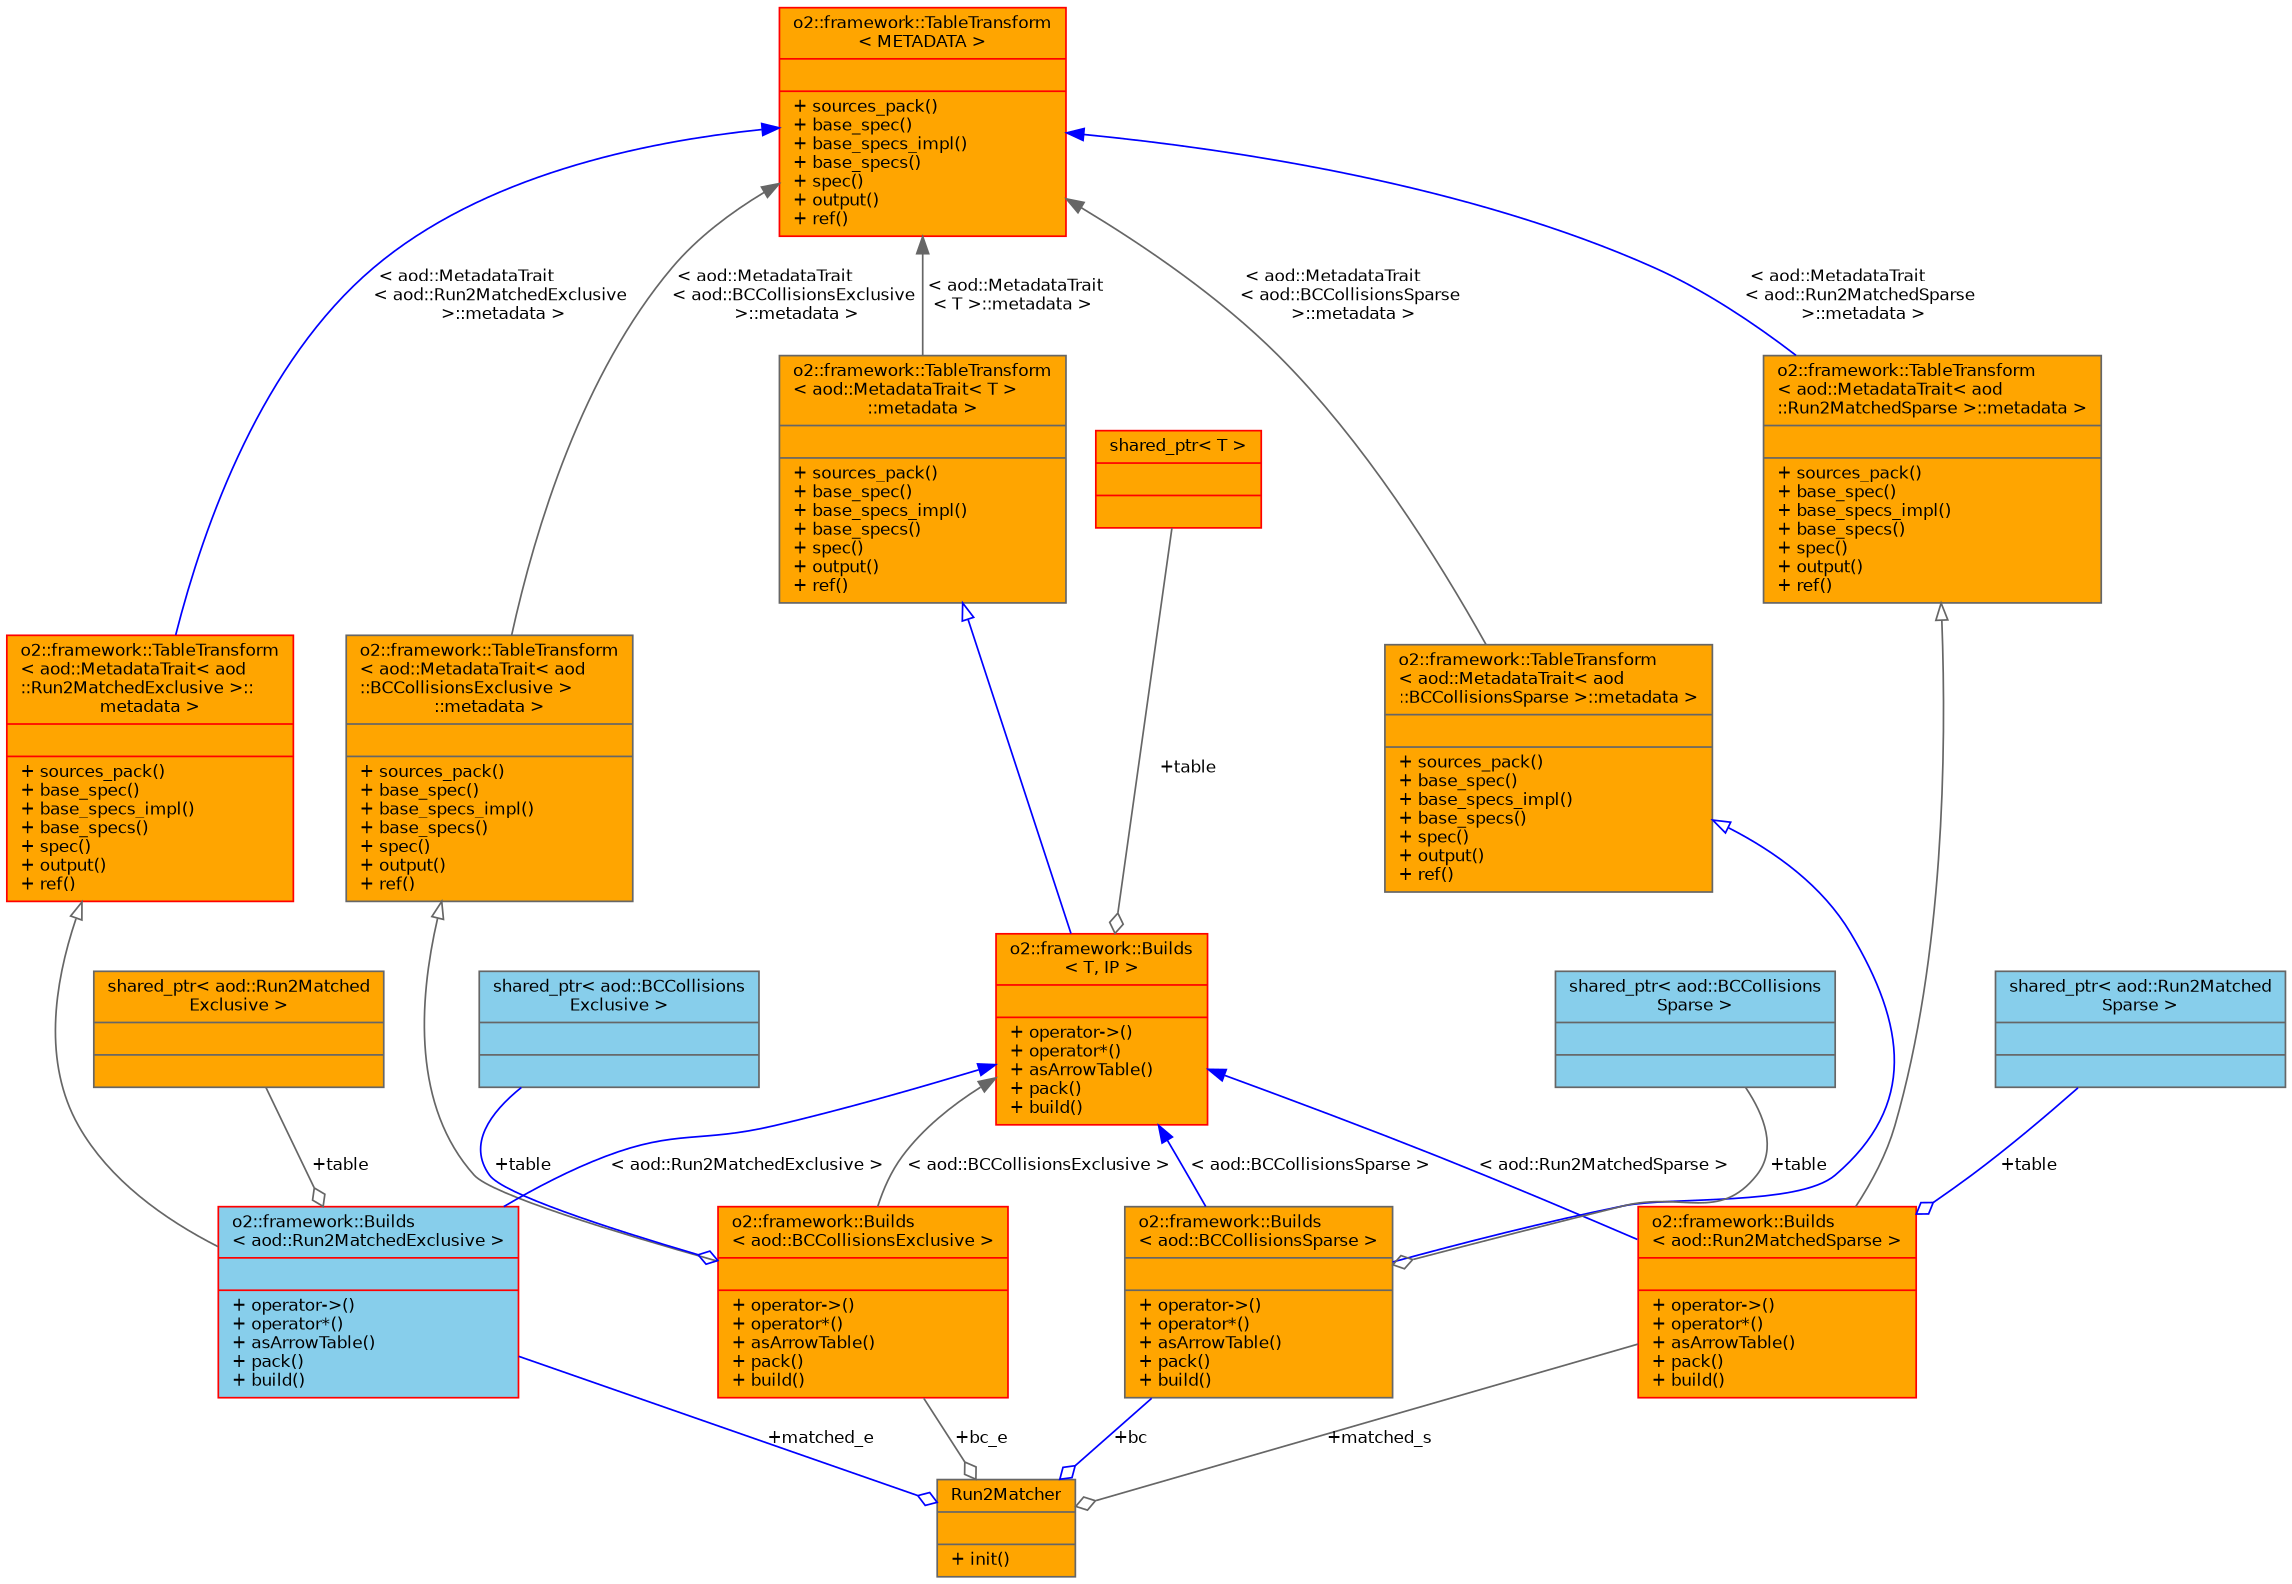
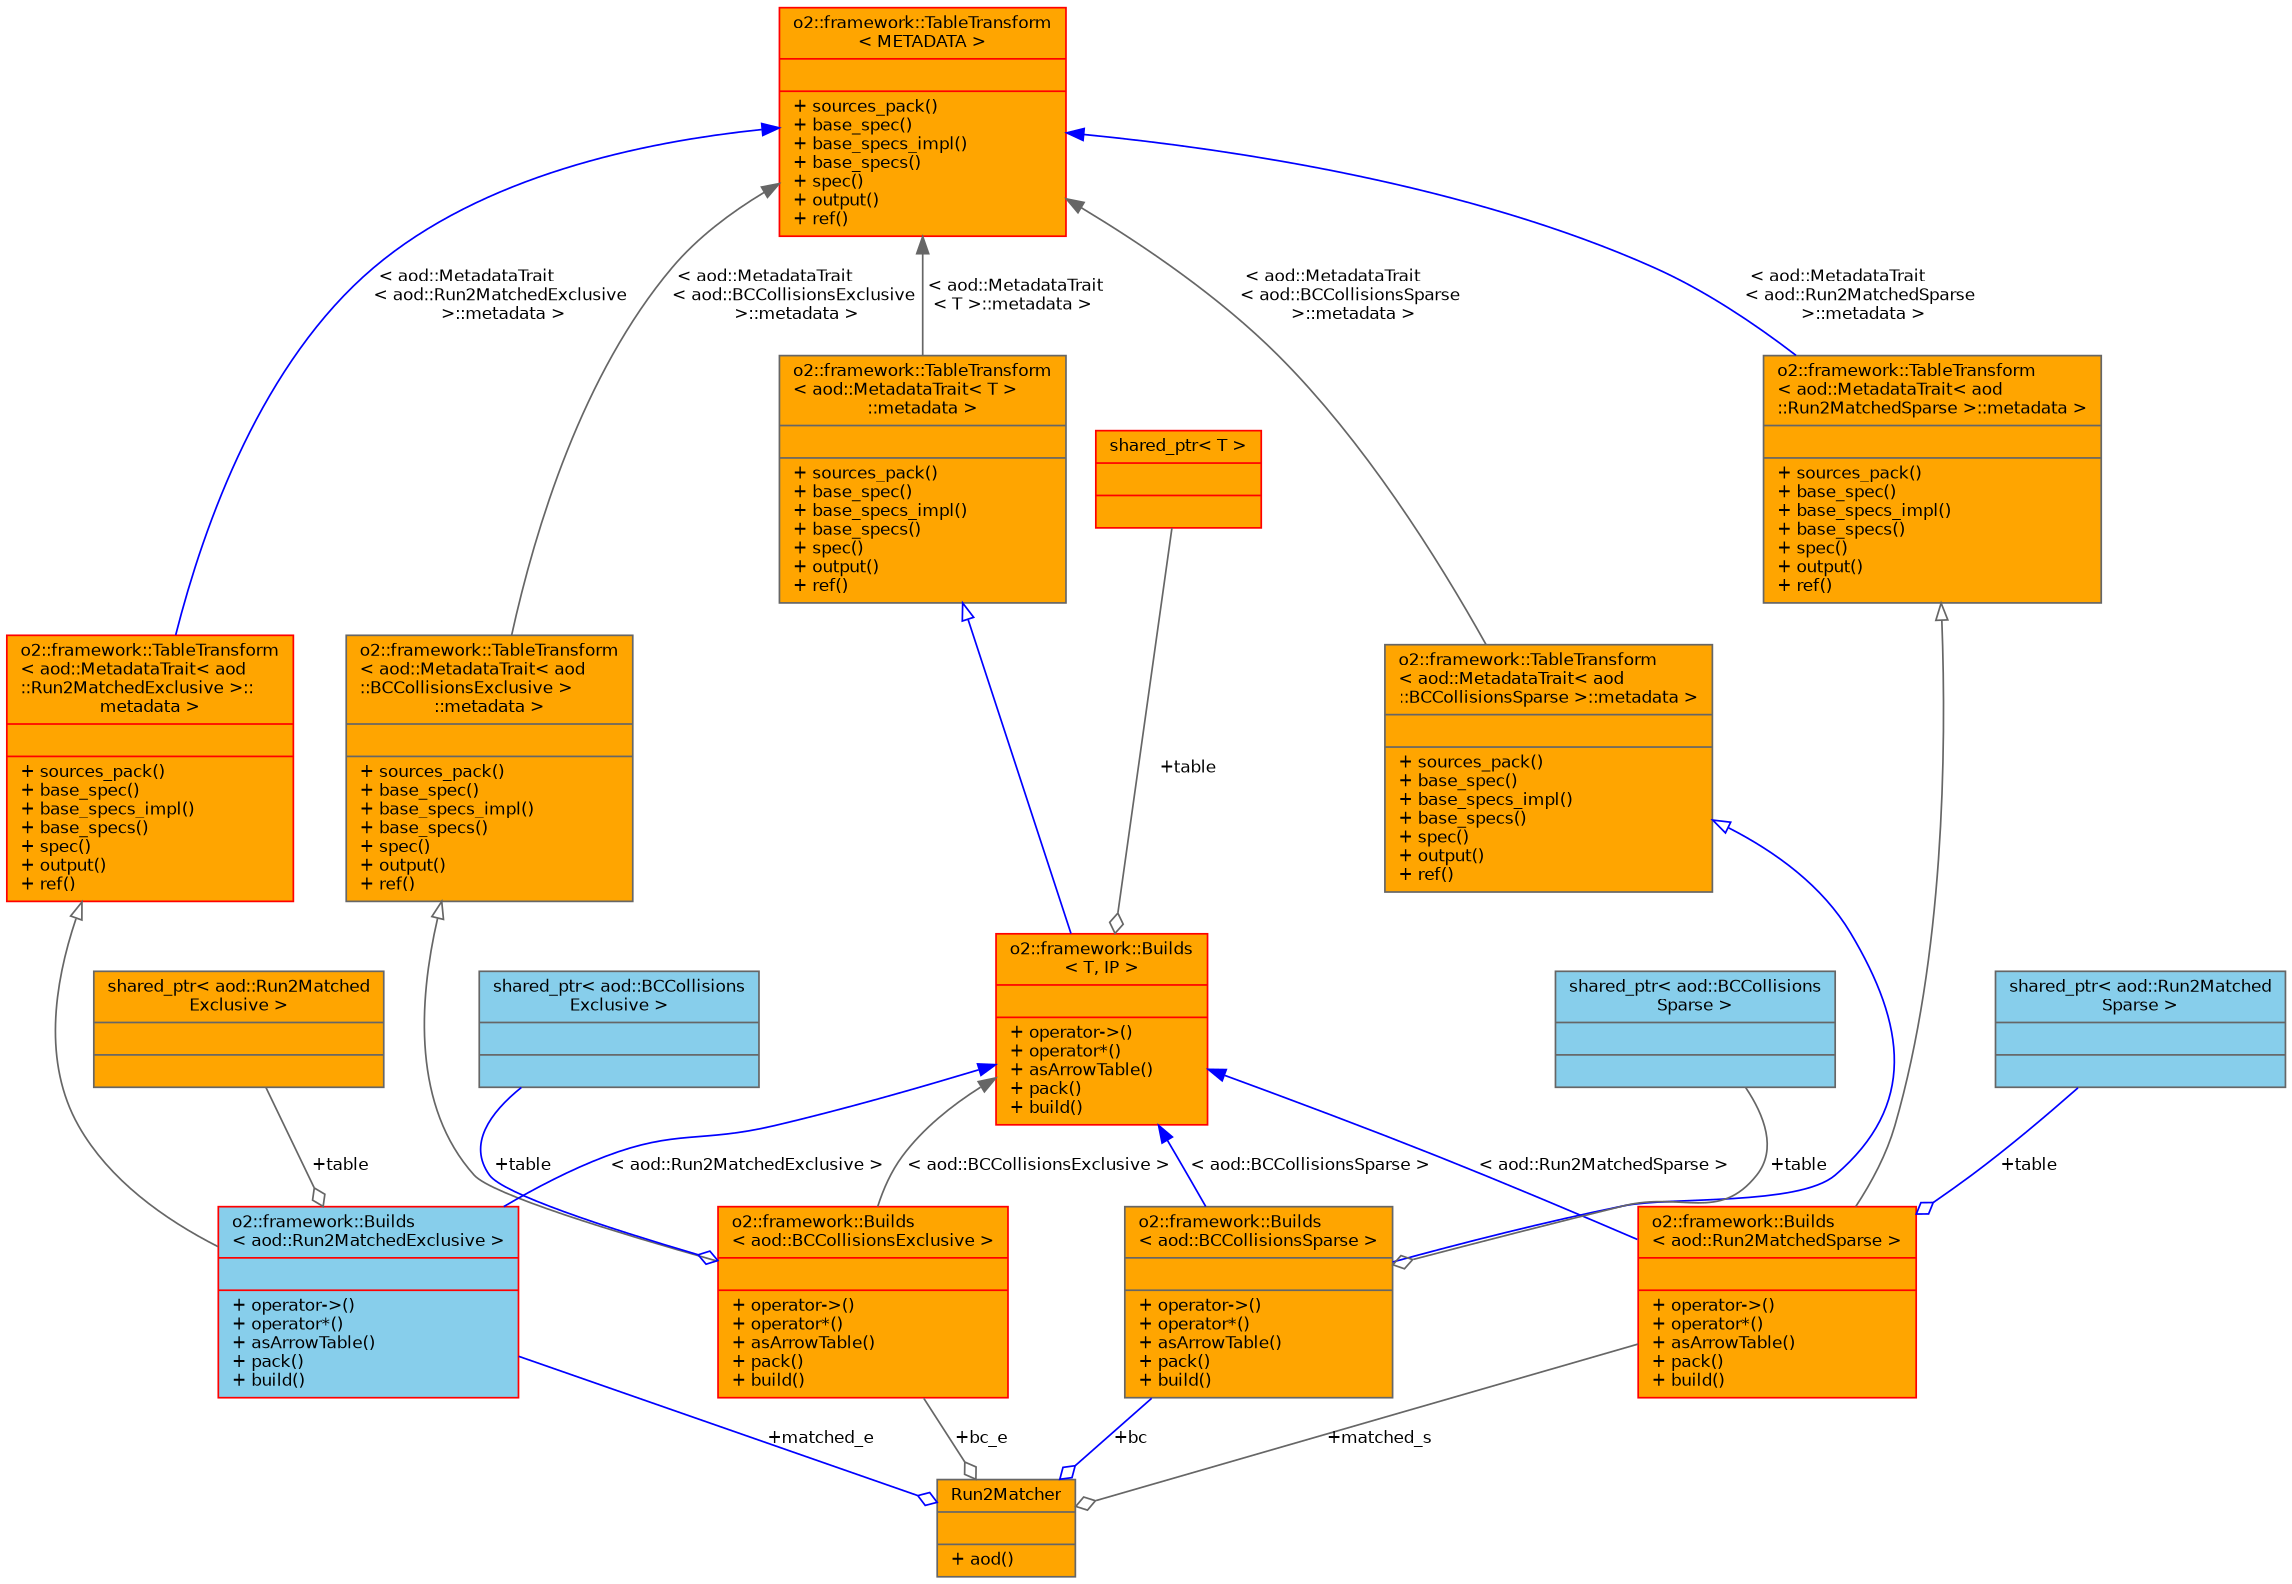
  digraph {
    node [color=gray40 fillcolor=orange fontname=Helvetica fontsize=10 shape=record style=filled]
    edge [color=gray40 fontname=Helvetica fontsize=10 labelfontname=Helvetica labelfontsize=10 style=solid dir=back]
-   n1 [fontcolor=black height=0.2 label="{Run2Matcher\n||+ init()\l}" width=0.4]
+   n1 [fontcolor=black height=0.2 label="{Run2Matcher\n||+ aod()\l}" width=0.4]
    n2 [color=red height=0.2 label="{o2::framework::Builds\l\< aod::Run2MatchedExclusive \>\n||+ operator-\>()\l+ operator*()\l+ asArrowTable()\l+ pack()\l+ build()\l}" width=0.4 fillcolor=skyblue]
    n3 [color=red height=0.2 label="{o2::framework::TableTransform\l\< aod::MetadataTrait\< aod\l::Run2MatchedExclusive \>::\lmetadata \>\n||+ sources_pack()\l+ base_spec()\l+ base_specs_impl()\l+ base_specs()\l+ spec()\l+ output()\l+ ref()\l}" width=0.4]
    n4 [color=red height=0.2 label="{o2::framework::TableTransform\l\< METADATA \>\n||+ sources_pack()\l+ base_spec()\l+ base_specs_impl()\l+ base_specs()\l+ spec()\l+ output()\l+ ref()\l}" width=0.4]
    n5 [height=0.2 label="{o2::framework::TableTransform\l\< aod::MetadataTrait\< T \>\l::metadata \>\n||+ sources_pack()\l+ base_spec()\l+ base_specs_impl()\l+ base_specs()\l+ spec()\l+ output()\l+ ref()\l}" width=0.4]
    n6 [height=0.2 label="{o2::framework::TableTransform\l\< aod::MetadataTrait\< aod\l::BCCollisionsExclusive \>\l::metadata \>\n||+ sources_pack()\l+ base_spec()\l+ base_specs_impl()\l+ base_specs()\l+ spec()\l+ output()\l+ ref()\l}" width=0.4]
    n7 [height=0.2 label="{o2::framework::TableTransform\l\< aod::MetadataTrait\< aod\l::BCCollisionsSparse \>::metadata \>\n||+ sources_pack()\l+ base_spec()\l+ base_specs_impl()\l+ base_specs()\l+ spec()\l+ output()\l+ ref()\l}" width=0.4]
    n8 [height=0.2 label="{o2::framework::TableTransform\l\< aod::MetadataTrait\< aod\l::Run2MatchedSparse \>::metadata \>\n||+ sources_pack()\l+ base_spec()\l+ base_specs_impl()\l+ base_specs()\l+ spec()\l+ output()\l+ ref()\l}" width=0.4]
    n9 [height=0.2 label="{shared_ptr\< aod::Run2Matched\lExclusive \>\n||}" width=0.4]
    n10 [color=red height=0.2 label="{o2::framework::Builds\l\< T, IP \>\n||+ operator-\>()\l+ operator*()\l+ asArrowTable()\l+ pack()\l+ build()\l}" width=0.4]
    n11 [color=red height=0.2 label="{o2::framework::Builds\l\< aod::BCCollisionsExclusive \>\n||+ operator-\>()\l+ operator*()\l+ asArrowTable()\l+ pack()\l+ build()\l}" width=0.4]
    n12 [height=0.2 label="{o2::framework::Builds\l\< aod::BCCollisionsSparse \>\n||+ operator-\>()\l+ operator*()\l+ asArrowTable()\l+ pack()\l+ build()\l}" width=0.4]
    n13 [color=red height=0.2 label="{o2::framework::Builds\l\< aod::Run2MatchedSparse \>\n||+ operator-\>()\l+ operator*()\l+ asArrowTable()\l+ pack()\l+ build()\l}" width=0.4]
    n14 [color=red height=0.2 label="{shared_ptr\< T \>\n||}" width=0.4]
    n15 [height=0.2 label="{shared_ptr\< aod::BCCollisions\lExclusive \>\n||}" width=0.4 fillcolor=skyblue]
    n16 [height=0.2 label="{shared_ptr\< aod::BCCollisions\lSparse \>\n||}" width=0.4 fillcolor=skyblue]
    n17 [height=0.2 label="{shared_ptr\< aod::Run2Matched\lSparse \>\n||}" width=0.4 fillcolor=skyblue]
    n2 -> n1 [arrowhead=odiamond color=blue label=" +matched_e" dir=""]
    n3 -> n2 [arrowtail=onormal]
    n4 -> n3 [color=blue label=" \< aod::MetadataTrait\l\< aod::Run2MatchedExclusive\l \>::metadata \>"]
    n4 -> n5 [label=" \< aod::MetadataTrait\l\< T \>::metadata \>"]
    n4 -> n6 [label=" \< aod::MetadataTrait\l\< aod::BCCollisionsExclusive\l \>::metadata \>"]
    n4 -> n7 [label=" \< aod::MetadataTrait\l\< aod::BCCollisionsSparse\l \>::metadata \>"]
    n4 -> n8 [color=blue label=" \< aod::MetadataTrait\l\< aod::Run2MatchedSparse\l \>::metadata \>"]
    n5 -> n10 [arrowtail=onormal color=blue]
    n6 -> n11 [arrowtail=onormal]
    n7 -> n12 [arrowtail=onormal color=blue]
    n8 -> n13 [arrowtail=onormal]
    n9 -> n2 [arrowhead=odiamond label=" +table" dir=""]
    n10 -> n2 [color=blue label=" \< aod::Run2MatchedExclusive \>"]
    n10 -> n11 [label=" \< aod::BCCollisionsExclusive \>"]
    n10 -> n12 [color=blue label=" \< aod::BCCollisionsSparse \>"]
    n10 -> n13 [color=blue label=" \< aod::Run2MatchedSparse \>"]
    n11 -> n1 [arrowhead=odiamond label=" +bc_e" dir=""]
    n12 -> n1 [arrowhead=odiamond color=blue label=" +bc" dir=""]
    n13 -> n1 [arrowhead=odiamond label=" +matched_s" dir=""]
    n14 -> n10 [arrowhead=odiamond label=" +table" dir=""]
    n15 -> n11 [arrowhead=odiamond color=blue label=" +table" dir=""]
    n16 -> n12 [arrowhead=odiamond label=" +table" dir=""]
    n17 -> n13 [arrowhead=odiamond color=blue label=" +table" dir=""]
  }
